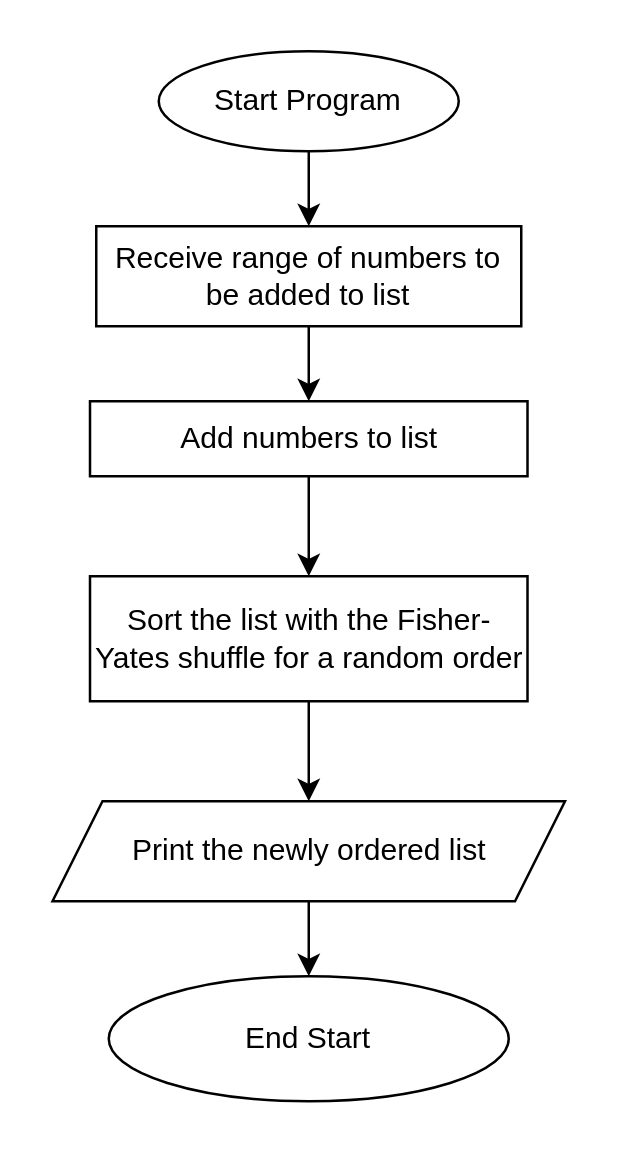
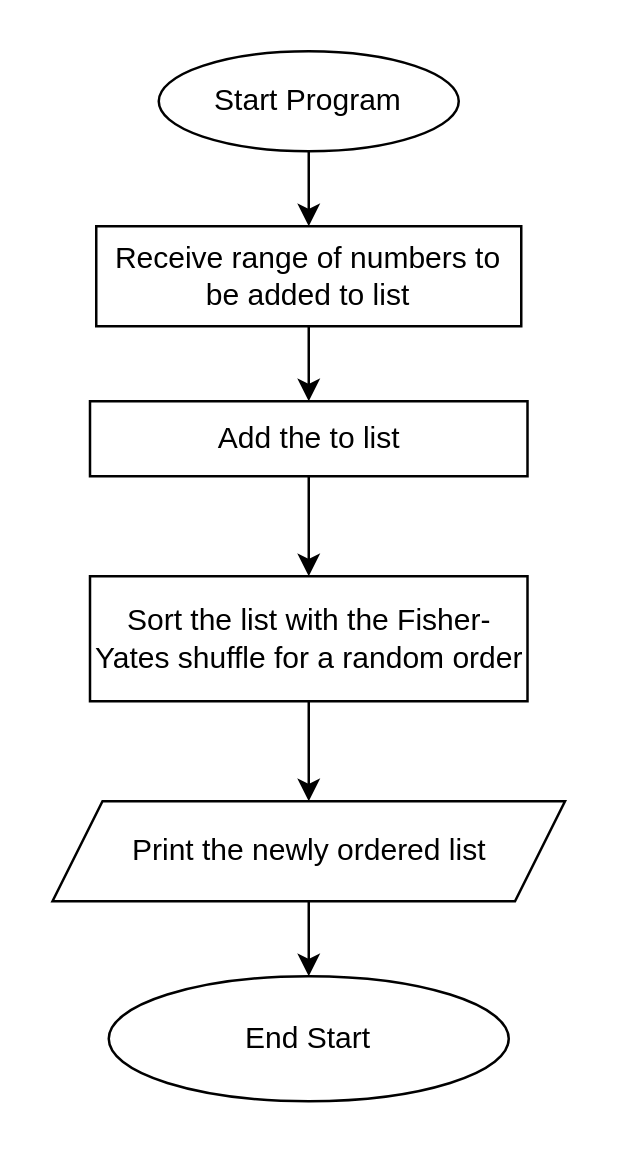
  <mxCell id="0" />
  <mxCell id="1" parent="0" />
  <mxCell id="2" style="edgeStyle=orthogonalEdgeStyle;rounded=0;orthogonalLoop=1;jettySize=auto;html=1;exitX=0.5;exitY=1;exitDx=0;exitDy=0;" edge="1" parent="1" source="3" target="5"><mxGeometry relative="1" as="geometry" /></mxCell>
  <mxCell id="3" value="Start Program" style="ellipse;whiteSpace=wrap;html=1;" vertex="1" parent="1"><mxGeometry x="63" y="20" width="120" height="40" as="geometry" /></mxCell>
  <mxCell id="4" style="edgeStyle=orthogonalEdgeStyle;rounded=0;orthogonalLoop=1;jettySize=auto;html=1;exitX=0.5;exitY=1;exitDx=0;exitDy=0;" edge="1" parent="1" source="5" target="7"><mxGeometry relative="1" as="geometry" /></mxCell>
  <mxCell id="5" value="Receive range of numbers to be added to list" style="rounded=0;whiteSpace=wrap;html=1;" vertex="1" parent="1"><mxGeometry x="38" y="90" width="170" height="40" as="geometry" /></mxCell>
  <mxCell id="6" style="edgeStyle=orthogonalEdgeStyle;rounded=0;orthogonalLoop=1;jettySize=auto;html=1;exitX=0.5;exitY=1;exitDx=0;exitDy=0;" edge="1" parent="1" source="7" target="9"><mxGeometry relative="1" as="geometry" /></mxCell>
- <mxCell id="7" value="Add numbers to list" style="rounded=0;whiteSpace=wrap;html=1;" vertex="1" parent="1"><mxGeometry x="35.5" y="160" width="175" height="30" as="geometry" /></mxCell>
+ <mxCell id="7" value="Add the to list" style="rounded=0;whiteSpace=wrap;html=1;" vertex="1" parent="1"><mxGeometry x="35.5" y="160" width="175" height="30" as="geometry" /></mxCell>
  <mxCell id="8" style="edgeStyle=orthogonalEdgeStyle;rounded=0;orthogonalLoop=1;jettySize=auto;html=1;exitX=0.5;exitY=1;exitDx=0;exitDy=0;" edge="1" parent="1" source="9" target="11"><mxGeometry relative="1" as="geometry" /></mxCell>
  <mxCell id="9" value="Sort the list with the Fisher-Yates shuffle for a random order" style="rounded=0;whiteSpace=wrap;html=1;" vertex="1" parent="1"><mxGeometry x="35.5" y="230" width="175" height="50" as="geometry" /></mxCell>
  <mxCell id="10" style="edgeStyle=orthogonalEdgeStyle;rounded=0;orthogonalLoop=1;jettySize=auto;html=1;exitX=0.5;exitY=1;exitDx=0;exitDy=0;entryX=0.5;entryY=0;entryDx=0;entryDy=0;" edge="1" parent="1" source="11" target="12"><mxGeometry relative="1" as="geometry" /></mxCell>
  <mxCell id="11" value="Print the newly ordered list" style="shape=parallelogram;perimeter=parallelogramPerimeter;whiteSpace=wrap;html=1;fixedSize=1;" vertex="1" parent="1"><mxGeometry x="20.5" y="320" width="205" height="40" as="geometry" /></mxCell>
  <mxCell id="12" value="End Start" style="ellipse;whiteSpace=wrap;html=1;" vertex="1" parent="1"><mxGeometry x="43" y="390" width="160" height="50" as="geometry" /></mxCell>
